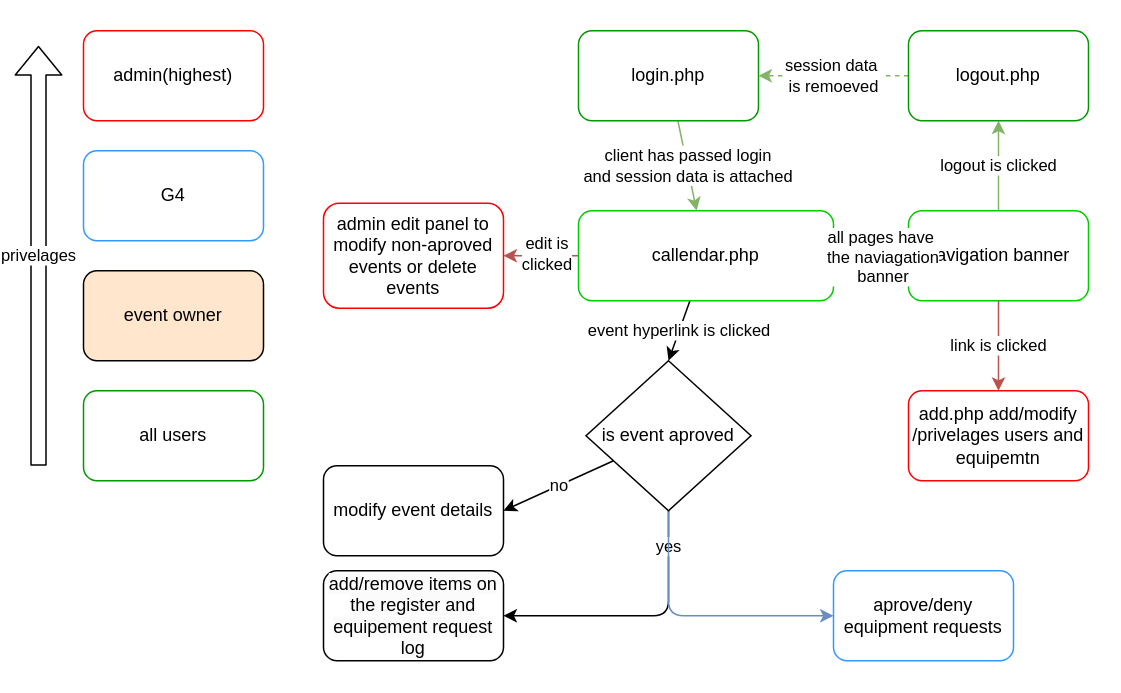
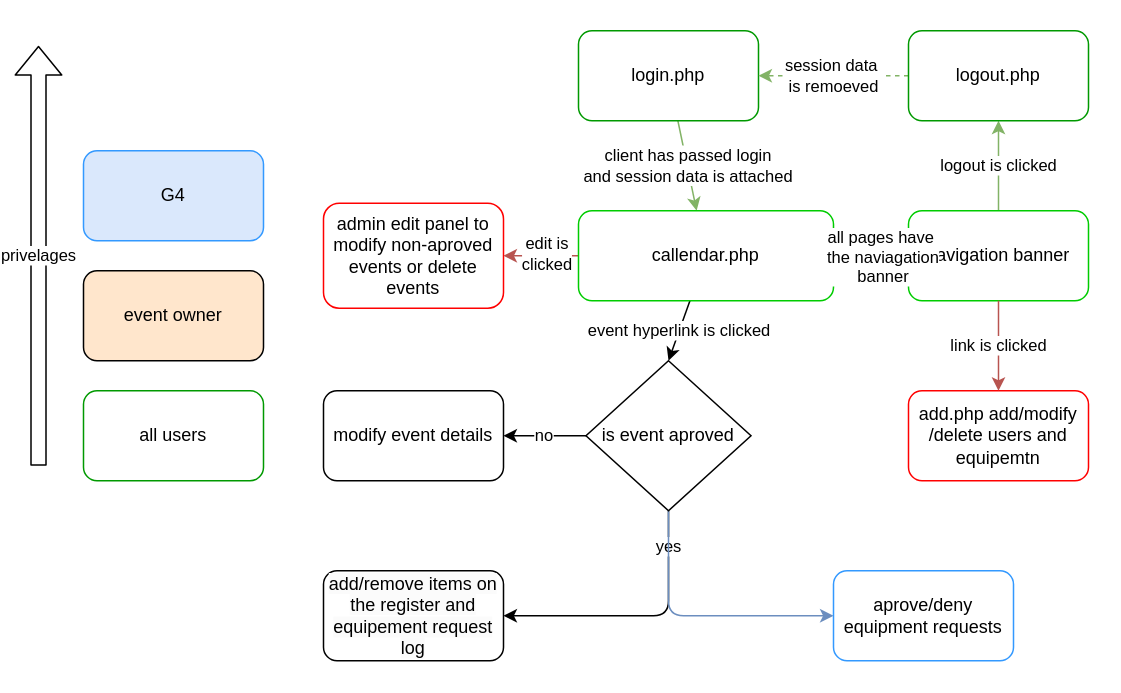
  <mxCell id="0" />
  <mxCell id="1" parent="0" />
  <mxCell id="2" value="&lt;font style=&quot;color: rgb(0, 0, 0);&quot;&gt;client has passed login&lt;/font&gt;&lt;div&gt;&lt;font style=&quot;color: rgb(0, 0, 0);&quot;&gt;and session data is attached&lt;/font&gt;&lt;/div&gt;" style="edgeStyle=none;html=1;fillColor=#d5e8d4;strokeColor=#82b366;" parent="1" source="3" target="7" edge="1"><mxGeometry relative="1" as="geometry"><mxPoint as="offset" /></mxGeometry></mxCell>
  <mxCell id="3" value="login.php" style="rounded=1;whiteSpace=wrap;html=1;strokeColor=#009900;" parent="1" vertex="1"><mxGeometry x="380" y="20" width="120" height="60" as="geometry" /></mxCell>
  <mxCell id="4" style="edgeStyle=none;html=1;entryX=1;entryY=0.5;entryDx=0;entryDy=0;fillColor=#f8cecc;strokeColor=#b85450;" parent="1" source="7" target="18" edge="1"><mxGeometry relative="1" as="geometry" /></mxCell>
  <mxCell id="5" value="&lt;font style=&quot;color: rgb(0, 0, 0);&quot;&gt;edit is&lt;/font&gt;&lt;div&gt;&lt;span style=&quot;background-color: light-dark(#ffffff, var(--ge-dark-color, #121212));&quot;&gt;&lt;font style=&quot;color: rgb(0, 0, 0);&quot;&gt;clicked&lt;/font&gt;&lt;/span&gt;&lt;/div&gt;" style="edgeLabel;html=1;align=center;verticalAlign=middle;resizable=0;points=[];" parent="4" vertex="1" connectable="0"><mxGeometry x="-0.12" y="-2" relative="1" as="geometry"><mxPoint as="offset" /></mxGeometry></mxCell>
  <mxCell id="6" value="event hyperlink is clicked" style="edgeStyle=none;html=1;entryX=0.5;entryY=0;entryDx=0;entryDy=0;" parent="1" source="7" edge="1"><mxGeometry relative="1" as="geometry"><mxPoint x="440" y="240" as="targetPoint" /></mxGeometry></mxCell>
  <mxCell id="7" value="callendar.php" style="rounded=1;whiteSpace=wrap;html=1;strokeColor=#00CC00;" parent="1" vertex="1"><mxGeometry x="380" y="140" width="170" height="60" as="geometry" /></mxCell>
  <mxCell id="8" value="logout is clicked" style="edgeStyle=none;html=1;entryX=0.5;entryY=1;entryDx=0;entryDy=0;fillColor=#d5e8d4;strokeColor=#82b366;" parent="1" source="9" target="14" edge="1"><mxGeometry relative="1" as="geometry" /></mxCell>
  <mxCell id="9" value="navigation banner" style="rounded=1;whiteSpace=wrap;html=1;strokeColor=#00CC00;" parent="1" vertex="1"><mxGeometry x="600" y="140" width="120" height="60" as="geometry" /></mxCell>
  <mxCell id="10" value="all users" style="rounded=1;whiteSpace=wrap;html=1;strokeColor=#009900;" parent="1" vertex="1"><mxGeometry x="50" y="260" width="120" height="60" as="geometry" /></mxCell>
- <mxCell id="11" value="admin(highest)" style="rounded=1;whiteSpace=wrap;html=1;strokeColor=#FF0000;" parent="1" vertex="1"><mxGeometry x="50" y="20" width="120" height="60" as="geometry" /></mxCell>
- <mxCell id="12" value="G4" style="rounded=1;whiteSpace=wrap;html=1;strokeColor=#3399FF;" parent="1" vertex="1"><mxGeometry x="50" y="100" width="120" height="60" as="geometry" /></mxCell>
+ <mxCell id="12" value="G4" style="rounded=1;whiteSpace=wrap;html=1;strokeColor=#3399FF;fillColor=#dae8fc;" parent="1" vertex="1"><mxGeometry x="50" y="100" width="120" height="60" as="geometry" /></mxCell>
  <mxCell id="13" value="&lt;font style=&quot;color: rgb(0, 0, 0);&quot;&gt;session data&amp;nbsp;&lt;/font&gt;&lt;div&gt;&lt;font style=&quot;color: rgb(0, 0, 0);&quot;&gt;is remoeved&lt;/font&gt;&lt;/div&gt;" style="edgeStyle=none;html=1;fillColor=#d5e8d4;strokeColor=#82b366;dashed=1;" parent="1" source="14" target="3" edge="1"><mxGeometry relative="1" as="geometry" /></mxCell>
  <mxCell id="14" value="logout.php" style="rounded=1;whiteSpace=wrap;html=1;strokeColor=#009900;" parent="1" vertex="1"><mxGeometry x="600" y="20" width="120" height="60" as="geometry" /></mxCell>
  <mxCell id="15" value="" style="endArrow=none;html=1;entryX=0;entryY=0.5;entryDx=0;entryDy=0;exitX=1;exitY=0.5;exitDx=0;exitDy=0;fillColor=#d5e8d4;strokeColor=#82b366;" parent="1" source="7" target="9" edge="1"><mxGeometry width="50" height="50" relative="1" as="geometry"><mxPoint x="420" y="130" as="sourcePoint" /><mxPoint x="470" y="80" as="targetPoint" /></mxGeometry></mxCell>
  <mxCell id="16" value="&lt;font style=&quot;color: rgb(0, 0, 0);&quot;&gt;all pages have&amp;nbsp;&lt;/font&gt;&lt;div&gt;&lt;font style=&quot;color: rgb(0, 0, 0);&quot;&gt;the naviagation&lt;/font&gt;&lt;/div&gt;&lt;div&gt;&lt;font style=&quot;color: rgb(0, 0, 0);&quot;&gt;banner&lt;/font&gt;&lt;/div&gt;" style="edgeLabel;html=1;align=center;verticalAlign=middle;resizable=0;points=[];" parent="15" vertex="1" connectable="0"><mxGeometry x="-0.111" y="4" relative="1" as="geometry"><mxPoint x="10" y="4" as="offset" /></mxGeometry></mxCell>
  <mxCell id="17" value="event owner" style="rounded=1;whiteSpace=wrap;html=1;fillColor=#ffe6cc;" parent="1" vertex="1"><mxGeometry x="50" y="180" width="120" height="60" as="geometry" /></mxCell>
  <mxCell id="18" value="admin edit panel to modify non-aproved events or delete events" style="rounded=1;whiteSpace=wrap;html=1;strokeColor=#FF0000;" parent="1" vertex="1"><mxGeometry x="210" y="135" width="120" height="70" as="geometry" /></mxCell>
- <mxCell id="19" value="modify event details" style="rounded=1;whiteSpace=wrap;html=1;" parent="1" vertex="1"><mxGeometry x="210" y="310" width="120" height="60" as="geometry" /></mxCell>
+ <mxCell id="19" value="modify event details" style="rounded=1;whiteSpace=wrap;html=1;" parent="1" vertex="1"><mxGeometry x="210" y="260" width="120" height="60" as="geometry" /></mxCell>
  <mxCell id="20" value="no" style="edgeStyle=none;html=1;entryX=1;entryY=0.5;entryDx=0;entryDy=0;" parent="1" source="24" target="19" edge="1"><mxGeometry relative="1" as="geometry" /></mxCell>
  <mxCell id="21" value="" style="edgeStyle=none;html=1;entryX=1;entryY=0.5;entryDx=0;entryDy=0;exitX=0.5;exitY=1;exitDx=0;exitDy=0;" parent="1" source="24" target="26" edge="1"><mxGeometry relative="1" as="geometry"><Array as="points"><mxPoint x="440" y="410" /></Array><mxPoint as="offset" /></mxGeometry></mxCell>
  <mxCell id="22" value="&lt;span style=&quot;color: rgb(0, 0, 0);&quot;&gt;yes&lt;/span&gt;" style="edgeLabel;html=1;align=center;verticalAlign=middle;resizable=0;points=[];" parent="21" vertex="1" connectable="0"><mxGeometry x="-0.744" y="-1" relative="1" as="geometry"><mxPoint as="offset" /></mxGeometry></mxCell>
  <mxCell id="23" style="edgeStyle=none;html=1;entryX=0;entryY=0.5;entryDx=0;entryDy=0;fillColor=#dae8fc;strokeColor=#6c8ebf;" parent="1" source="24" target="27" edge="1"><mxGeometry relative="1" as="geometry"><Array as="points"><mxPoint x="440" y="410" /></Array></mxGeometry></mxCell>
  <mxCell id="24" value="is event aproved" style="rhombus;whiteSpace=wrap;html=1;" parent="1" vertex="1"><mxGeometry x="385" y="240" width="110" height="100" as="geometry" /></mxCell>
  <mxCell id="25" value="privelages" style="shape=flexArrow;endArrow=classic;html=1;" parent="1" edge="1"><mxGeometry width="50" height="50" relative="1" as="geometry"><mxPoint x="20" y="310" as="sourcePoint" /><mxPoint x="20" y="30" as="targetPoint" /></mxGeometry></mxCell>
  <mxCell id="26" value="&lt;span style=&quot;color: rgb(0, 0, 0); font-family: Helvetica; font-size: 12px; font-style: normal; font-variant-ligatures: normal; font-variant-caps: normal; font-weight: 400; letter-spacing: normal; orphans: 2; text-align: center; text-indent: 0px; text-transform: none; widows: 2; word-spacing: 0px; -webkit-text-stroke-width: 0px; white-space: normal; background-color: rgb(251, 251, 251); text-decoration-thickness: initial; text-decoration-style: initial; text-decoration-color: initial; display: inline !important; float: none;&quot;&gt;add/remove items on the register and equipement request log&lt;/span&gt;" style="rounded=1;whiteSpace=wrap;html=1;" parent="1" vertex="1"><mxGeometry x="210" y="380" width="120" height="60" as="geometry" /></mxCell>
  <mxCell id="27" value="aprove/deny equipment requests" style="rounded=1;whiteSpace=wrap;html=1;strokeColor=#3399FF;" parent="1" vertex="1"><mxGeometry x="550" y="380" width="120" height="60" as="geometry" /></mxCell>
- <mxCell id="28" value="add.php add/modify /privelages users and equipemtn" style="rounded=1;whiteSpace=wrap;html=1;strokeColor=#FF0000;" parent="1" vertex="1"><mxGeometry x="600" y="260" width="120" height="60" as="geometry" /></mxCell>
+ <mxCell id="28" value="add.php add/modify /delete users and equipemtn" style="rounded=1;whiteSpace=wrap;html=1;strokeColor=#FF0000;" parent="1" vertex="1"><mxGeometry x="600" y="260" width="120" height="60" as="geometry" /></mxCell>
  <mxCell id="29" value="link is clicked" style="edgeStyle=none;html=1;entryX=0.5;entryY=0;entryDx=0;entryDy=0;fillColor=#f8cecc;strokeColor=#b85450;" parent="1" source="9" target="28" edge="1"><mxGeometry relative="1" as="geometry"><mxPoint x="690" y="240" as="targetPoint" /></mxGeometry></mxCell>
